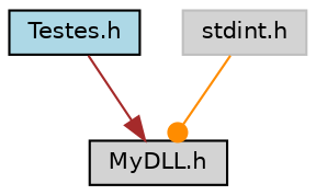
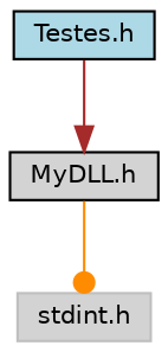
  digraph {
    node [color=black fillcolor=lightgrey fontname=Helvetica fontsize=10 shape=record style=filled]
    edge [fontname=Helvetica fontsize=10 labelfontname=Helvetica labelfontsize=10 style=solid]
    n1 [fillcolor=lightblue fontcolor=black height=0.2 label="Testes.h" width=0.4]
    n2 [height=0.2 label="MyDLL.h" width=0.4]
    n3 [color=grey75 height=0.2 label="stdint.h" width=0.4]
    n1 -> n2 [arrowhead=normal color=brown]
-   n3 -> n2 [arrowhead=dot color=darkorange]
+   n2 -> n3 [arrowhead=dot color=darkorange]
  }
